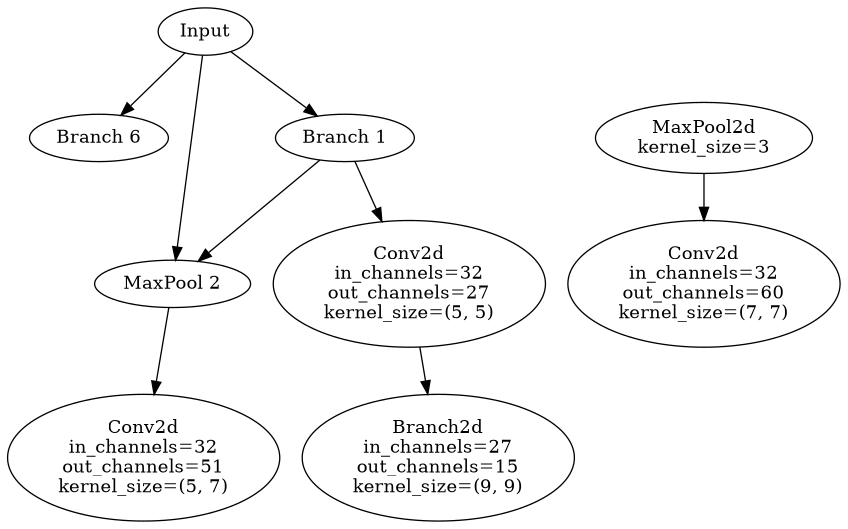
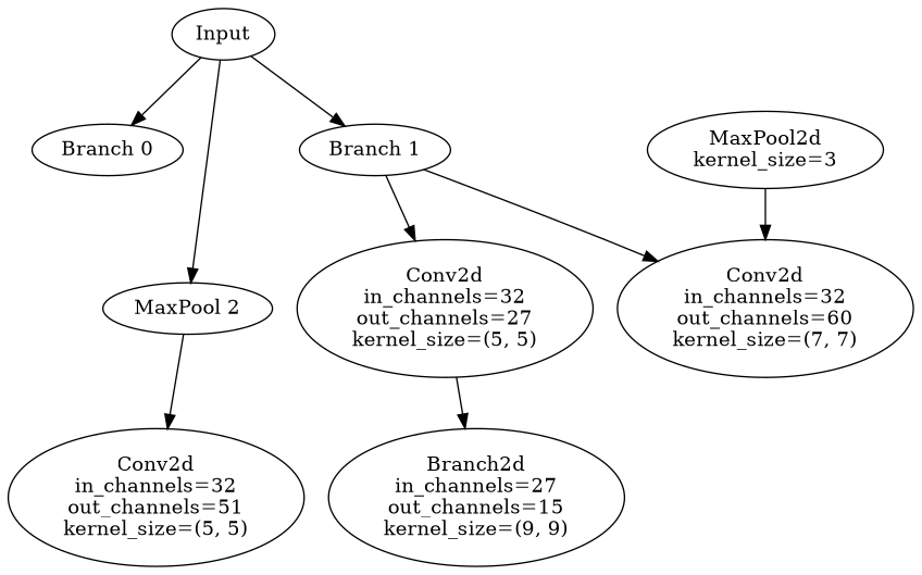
  digraph {
    n1 [label=Input]
-   n2 [label="Branch 6"]
+   n2 [label="Branch 0"]
    n3 [label="Branch 1"]
    n4 [label="MaxPool 2"]
    n5 [label="Conv2d\nin_channels=32\nout_channels=27\nkernel_size=(5, 5)"]
    n6 [label="Conv2d\nin_channels=32\nout_channels=60\nkernel_size=(7, 7)"]
-   n7 [label="Conv2d\nin_channels=32\nout_channels=51\nkernel_size=(5, 7)"]
+   n7 [label="Conv2d\nin_channels=32\nout_channels=51\nkernel_size=(5, 5)"]
    n8 [label="Branch2d\nin_channels=27\nout_channels=15\nkernel_size=(9, 9)"]
    n9 [label="MaxPool2d\nkernel_size=3"]
    n1 -> n2
    n1 -> n3
    n1 -> n4
    n3 -> n5
-   n3 -> n4
+   n3 -> n6
    n4 -> n7
    n5 -> n8
    n9 -> n6
  }
